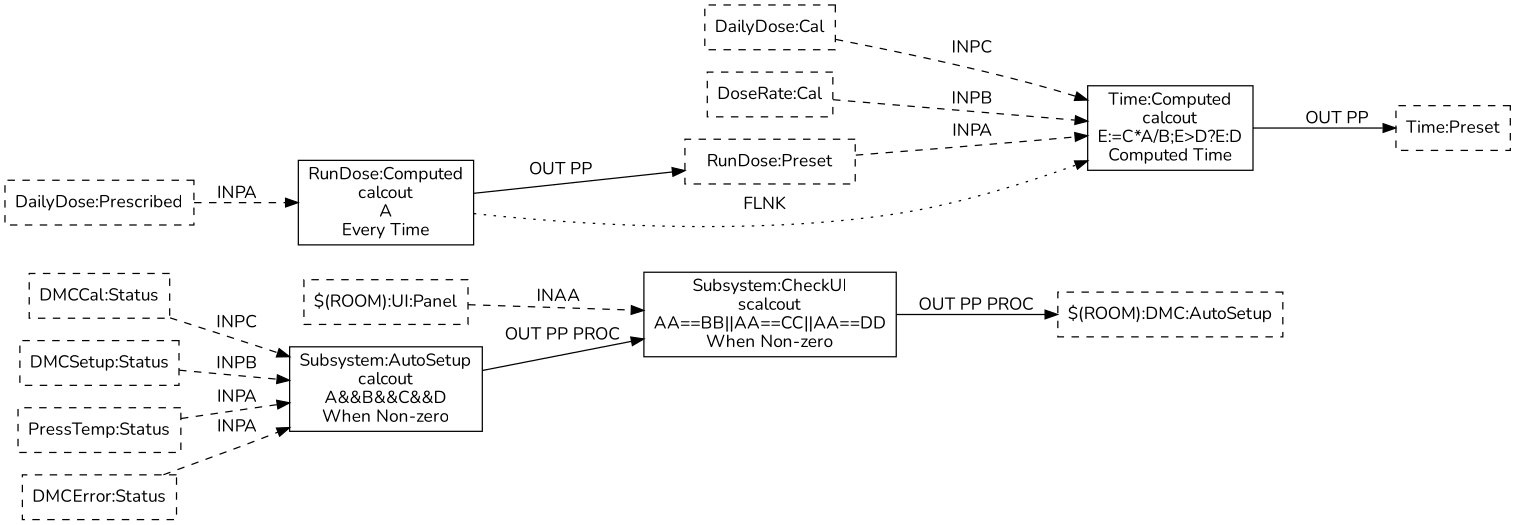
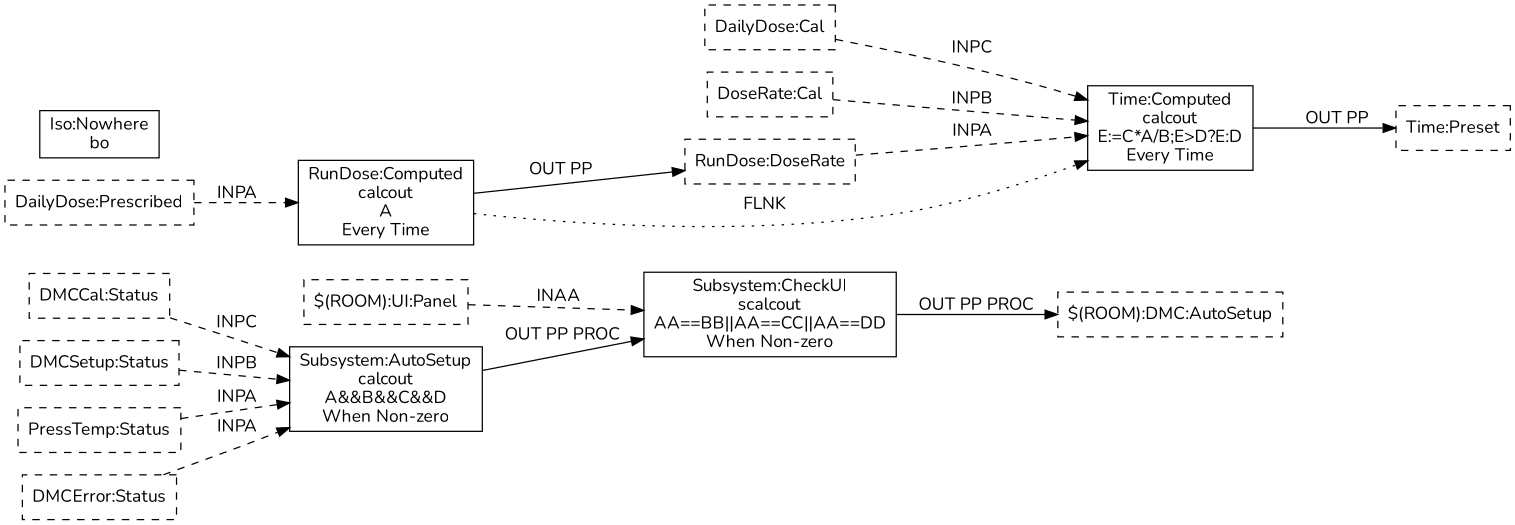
  digraph {
    fontname=Nunito
    rankdir=LR
    node [fontname=Nunito shape=box style=dashed]
    edge [fontname=Nunito style=dashed]
    n1 [label="Subsystem:AutoSetup\ncalcout\nA&&B&&C&&D\nWhen Non-zero" style=""]
    n2 [label="Subsystem:CheckUI\nscalcout\nAA==BB||AA==CC||AA==DD\nWhen Non-zero" style=""]
    "$(ROOM):DMC:AutoSetup"
    "DMCCal:Status"
    "DMCSetup:Status"
    "PressTemp:Status"
    "DMCError:Status"
    "$(ROOM):UI:Panel"
    n9 [label="RunDose:Computed\ncalcout\nA\nEvery Time" style=""]
-   "RunDose:Preset"
-   n11 [label="Time:Computed\ncalcout\nE:=C*A/B;E>D?E:D\nComputed Time" style=""]
+   "RunDose:Preset" [label="RunDose:DoseRate"]
+   n11 [label="Time:Computed\ncalcout\nE:=C*A/B;E>D?E:D\nEvery Time" style=""]
    "Time:Preset"
    "DailyDose:Prescribed"
    n14 [label="DailyDose:Cal"]
    "DoseRate:Cal"
+   n16 [label="Iso:Nowhere\nbo" style=""]
    n1 -> n2 [label="OUT PP PROC" style=solid]
    n2 -> "$(ROOM):DMC:AutoSetup" [label="OUT PP PROC" style=solid]
    "DMCCal:Status" -> n1 [label="INPC  "]
    "DMCSetup:Status" -> n1 [label="INPB  "]
    "PressTemp:Status" -> n1 [label="INPA  "]
    "DMCError:Status" -> n1 [label="INPA  "]
    "$(ROOM):UI:Panel" -> n2 [label="INAA  "]
    n9 -> "RunDose:Preset" [label="OUT PP " style=solid]
    n9 -> n11 [label="FLNK  " style=dotted]
    "RunDose:Preset" -> n11 [label="INPA  "]
    n11 -> "Time:Preset" [label="OUT PP " style=solid]
    "DailyDose:Prescribed" -> n9 [label="INPA  "]
    n14 -> n11 [label="INPC  "]
    "DoseRate:Cal" -> n11 [label="INPB  "]
  }
